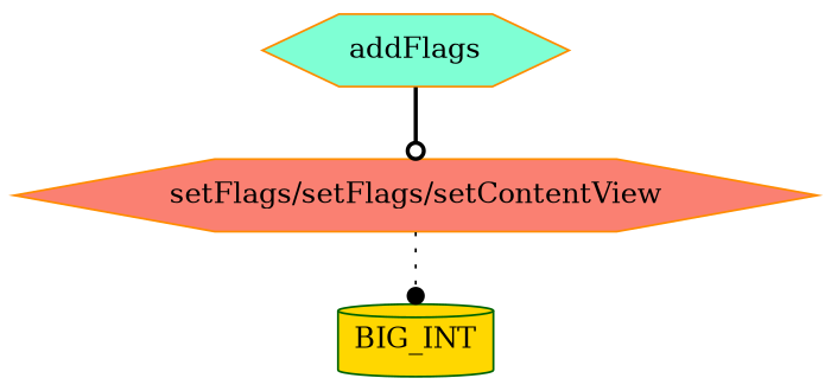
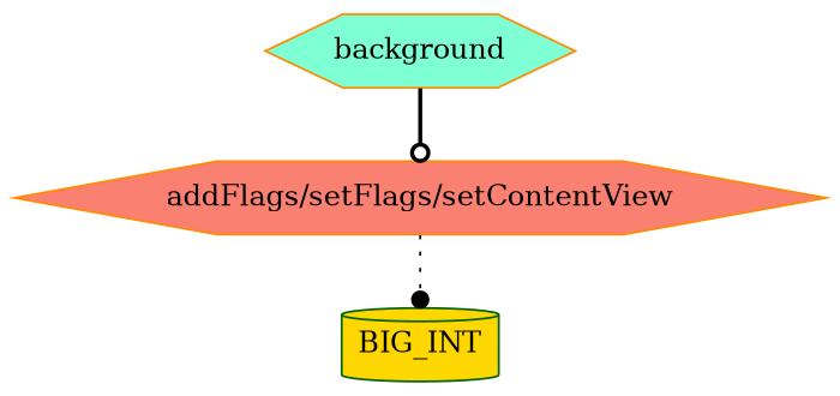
  strict digraph {
    "graph"="{}"
    node [color=darkorange domain=library shape=hexagon style=filled]
    edge [type=DEP]
-   "addFlags/setFlags/setContentView" [fillcolor=salmon type=merged label="setFlags/setFlags/setContentView"]
+   "addFlags/setFlags/setContentView" [fillcolor=salmon type=merged]
    BIG_INT [color=darkgreen fillcolor=gold shape=cylinder type=CONST_INT]
-   background [fillcolor=aquamarine type=entrypoint label=addFlags]
+   background [fillcolor=aquamarine type=entrypoint]
    "addFlags/setFlags/setContentView" -> BIG_INT [arrowhead=dot deps=DATAFLOW style=dotted]
    background -> "addFlags/setFlags/setContentView" [arrowhead=odot deps=DOMINATE style=bold]
  }
